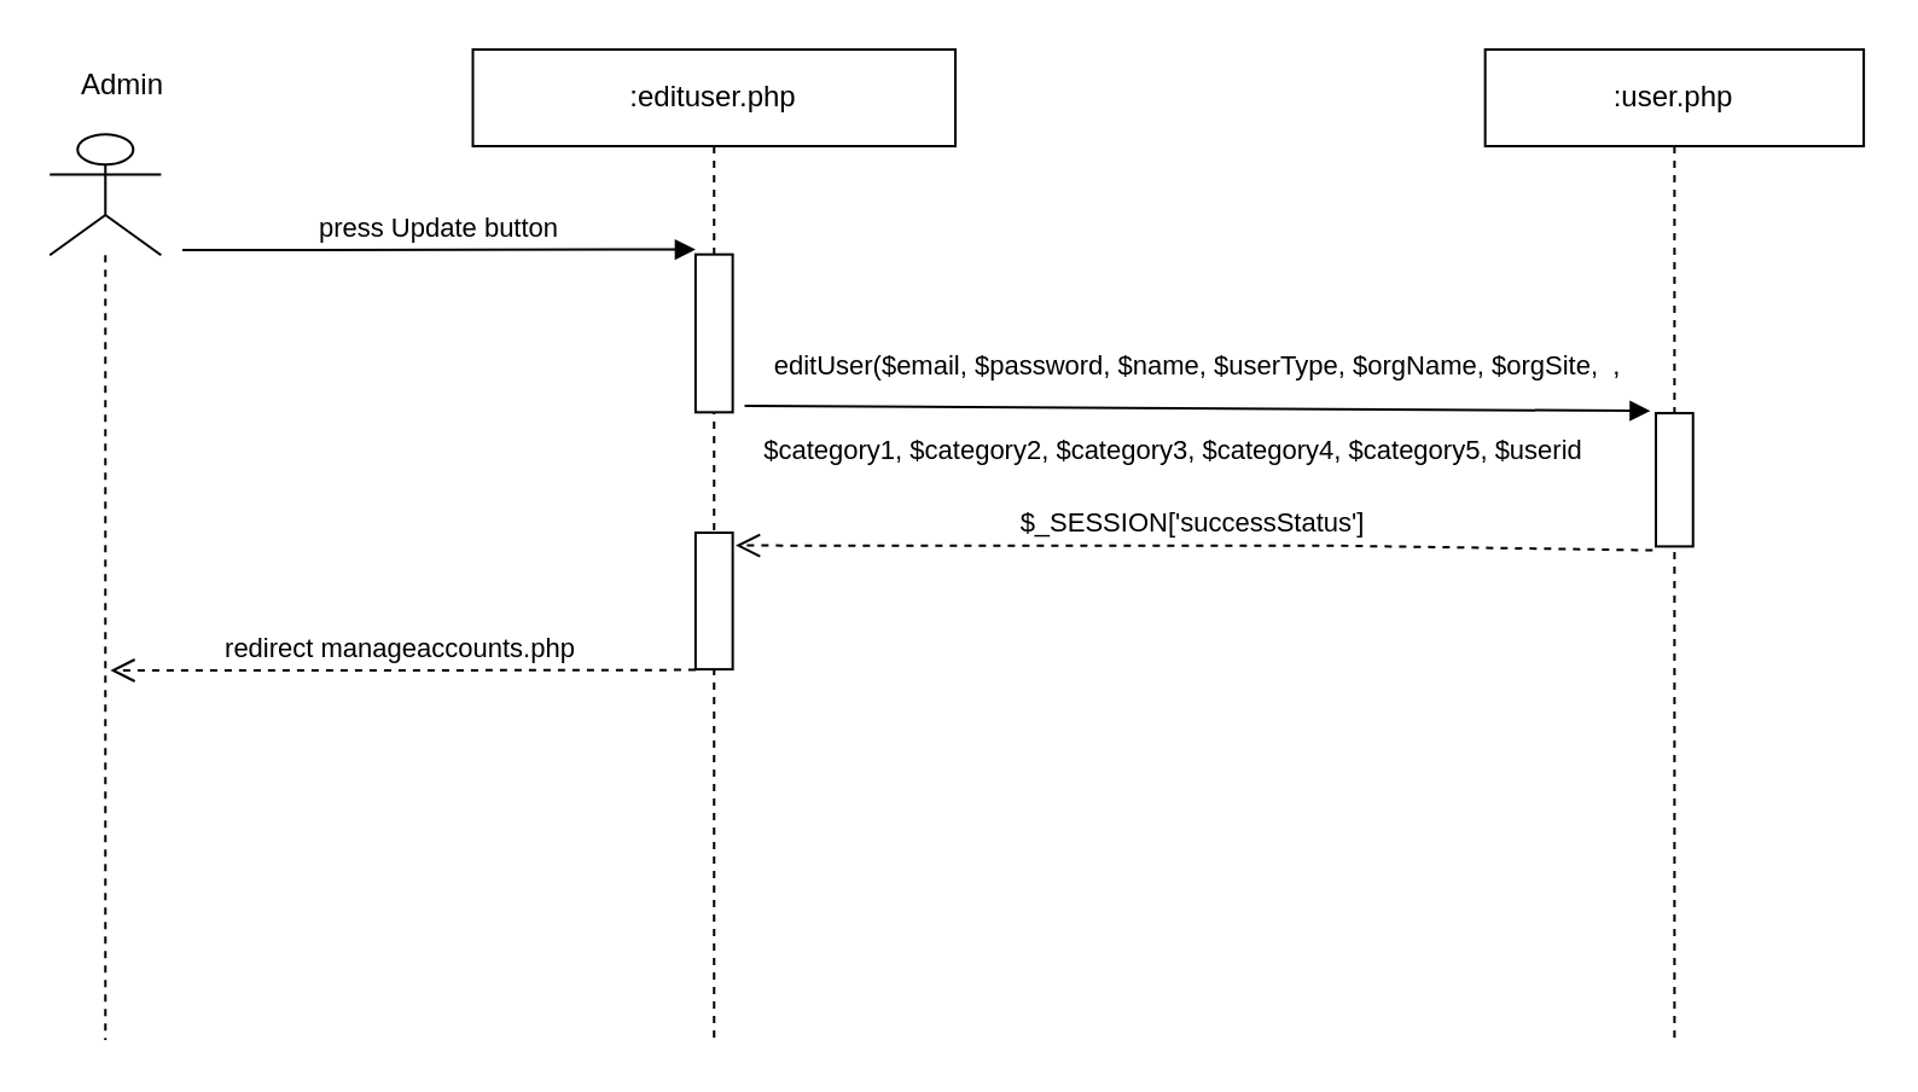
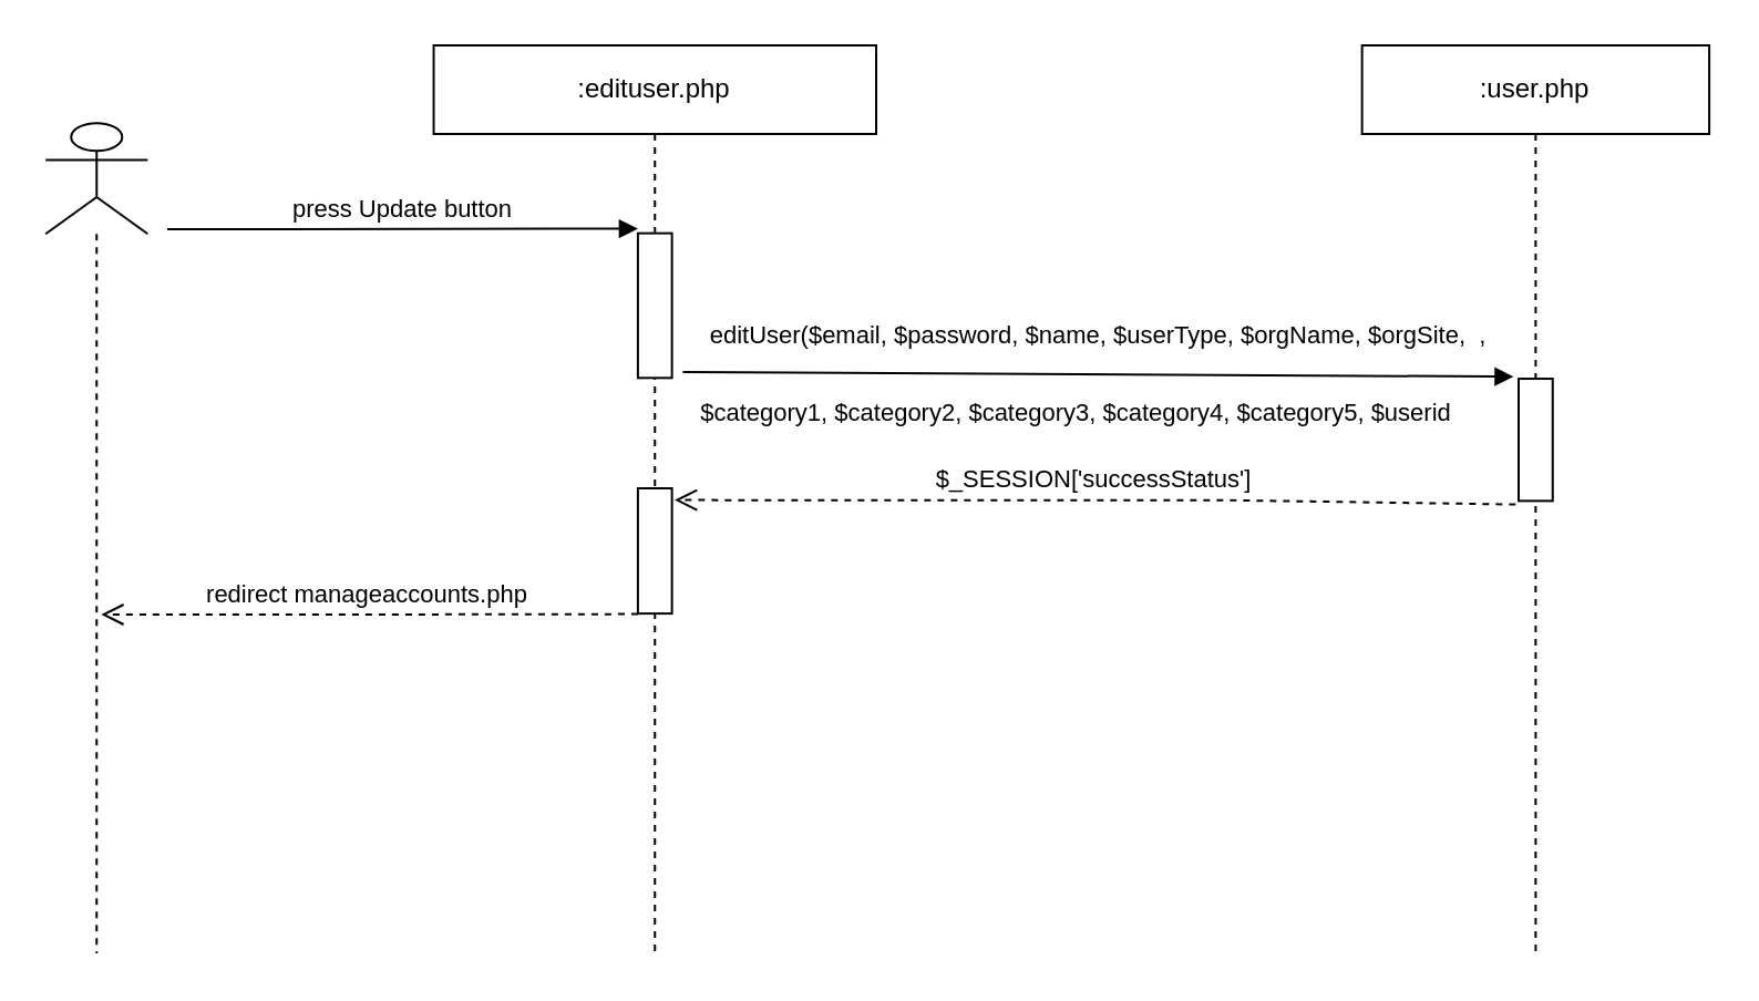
  <mxCell id="0" />
  <mxCell id="1" parent="0" />
  <mxCell id="2" value=":user.php" style="shape=umlLifeline;perimeter=lifelinePerimeter;whiteSpace=wrap;html=1;container=0;collapsible=0;recursiveResize=0;outlineConnect=0;" parent="1" vertex="1"><mxGeometry x="614.33" y="20" width="156.72" height="410" as="geometry" /></mxCell>
  <mxCell id="3" value="$_SESSION['successStatus']" style="html=1;verticalAlign=bottom;endArrow=open;dashed=1;endSize=8;rounded=0;elbow=vertical;entryX=1.079;entryY=0.094;entryDx=0;entryDy=0;entryPerimeter=0;exitX=-0.087;exitY=1.029;exitDx=0;exitDy=0;exitPerimeter=0;" parent="1" source="4" target="9" edge="1"><mxGeometry x="0.004" relative="1" as="geometry"><mxPoint x="561.806" y="225" as="sourcePoint" /><mxPoint x="312.586" y="225.72" as="targetPoint" /><mxPoint as="offset" /><Array as="points"><mxPoint x="551.729" y="225.352" /></Array></mxGeometry></mxCell>
  <mxCell id="4" value="" style="html=1;points=[];perimeter=orthogonalPerimeter;container=0;" parent="1" vertex="1"><mxGeometry x="685.004" y="170.52" width="15.365" height="55.172" as="geometry" /></mxCell>
  <mxCell id="5" value="press Update button" style="html=1;verticalAlign=bottom;endArrow=block;rounded=0;elbow=vertical;entryX=-0.1;entryY=0.007;entryDx=0;entryDy=0;entryPerimeter=0;" parent="1" edge="1"><mxGeometry width="80" relative="1" as="geometry"><mxPoint x="75" y="103" as="sourcePoint" /><mxPoint x="287.45" y="102.762" as="targetPoint" /><mxPoint as="offset" /></mxGeometry></mxCell>
  <mxCell id="6" value="" style="shape=umlLifeline;participant=umlActor;perimeter=lifelinePerimeter;whiteSpace=wrap;html=1;container=0;collapsible=0;recursiveResize=0;verticalAlign=top;spacingTop=36;outlineConnect=0;fontFamily=Helvetica;fontSize=12;fontColor=default;align=center;strokeColor=default;fillColor=default;size=50;" parent="1" vertex="1"><mxGeometry x="20.097" y="55.143" width="46.095" height="374.857" as="geometry" /></mxCell>
- <mxCell id="7" value="Admin" style="text;html=1;align=center;verticalAlign=middle;resizable=0;points=[];autosize=1;strokeColor=none;fillColor=none;container=0;movable=0;rotatable=0;deletable=0;editable=0;connectable=0;" parent="1" vertex="1"><mxGeometry x="20.1" y="20" width="60" height="30" as="geometry" /></mxCell>
  <mxCell id="8" value=":edituser.php" style="shape=umlLifeline;perimeter=lifelinePerimeter;whiteSpace=wrap;html=1;container=0;collapsible=0;recursiveResize=0;outlineConnect=0;" parent="1" vertex="1"><mxGeometry x="195.26" y="20" width="199.75" height="410.0" as="geometry" /></mxCell>
  <mxCell id="9" value="" style="html=1;points=[];perimeter=orthogonalPerimeter;container=0;" parent="1" vertex="1"><mxGeometry x="287.452" y="219.998" width="15.365" height="56.552" as="geometry" /></mxCell>
  <mxCell id="10" value="redirect manageaccounts.php" style="html=1;verticalAlign=bottom;endArrow=open;dashed=1;endSize=8;rounded=0;elbow=vertical;" parent="1" edge="1"><mxGeometry x="0.004" relative="1" as="geometry"><mxPoint x="287.452" y="276.72" as="sourcePoint" /><mxPoint x="45.183" y="277" as="targetPoint" /><mxPoint as="offset" /><Array as="points"><mxPoint x="267.477" y="276.909" /></Array></mxGeometry></mxCell>
  <mxCell id="11" value="" style="html=1;points=[];perimeter=orthogonalPerimeter;container=0;" parent="1" vertex="1"><mxGeometry x="287.452" y="104.828" width="15.365" height="65.331" as="geometry" /></mxCell>
  <mxCell id="12" value="editUser($email, $password, $name, $userType, $orgName, $orgSite,&amp;nbsp; ," style="html=1;verticalAlign=bottom;endArrow=block;rounded=0;exitX=0.86;exitY=0.995;exitDx=0;exitDy=0;exitPerimeter=0;entryX=-0.148;entryY=-0.017;entryDx=0;entryDy=0;entryPerimeter=0;" parent="1" edge="1" target="4"><mxGeometry x="-0.002" y="9" width="80" relative="1" as="geometry"><mxPoint x="307.746" y="167.441" as="sourcePoint" /><mxPoint x="576.02" y="168.245" as="targetPoint" /><mxPoint as="offset" /></mxGeometry></mxCell>
  <mxCell id="13" value="&lt;font style=&quot;font-size: 11px;&quot;&gt;$category1,&amp;nbsp;$category2, $category3, $category4, $category5, $userid&lt;/font&gt;" style="text;html=1;align=center;verticalAlign=middle;resizable=0;points=[];autosize=1;strokeColor=none;fillColor=none;container=0;" parent="1" vertex="1"><mxGeometry x="305.001" y="170.519" width="360" height="30" as="geometry" /></mxCell>
